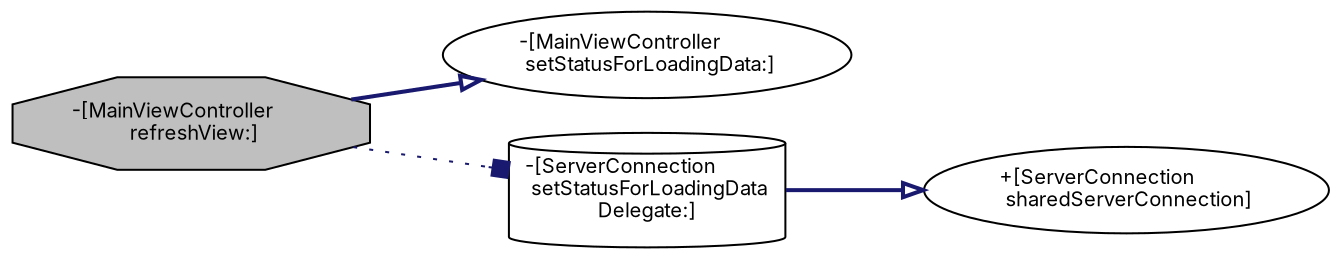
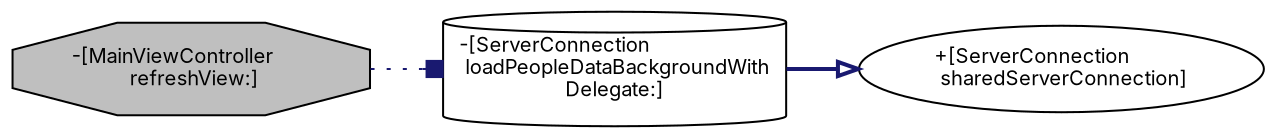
  digraph {
    fontname=Inter
    rankdir=LR
    node [color=black fillcolor=white fontname=Inter fontsize=10 shape=ellipse style=filled]
    edge [arrowhead=onormal color=midnightblue fontname=Inter fontsize=10 labelfontname=Helvetica labelfontsize=10 style=bold]
    n1 [fillcolor=grey75 fontcolor=black height=0.2 label="-[MainViewController\l refreshView:]" shape=octagon width=0.4]
-   n2 [height=0.2 label="-[MainViewController\l setStatusForLoadingData:]" width=0.4]
-   n3 [height=0.2 label="-[ServerConnection\l setStatusForLoadingData\lDelegate:]" shape=cylinder width=0.4]
+   n3 [height=0.2 label="-[ServerConnection\l loadPeopleDataBackgroundWith\lDelegate:]" shape=cylinder width=0.4]
    n4 [height=0.2 label="+[ServerConnection\l sharedServerConnection]" width=0.4]
-   n1 -> n2
    n1 -> n3 [arrowhead=box style=dotted]
    n3 -> n4
  }
